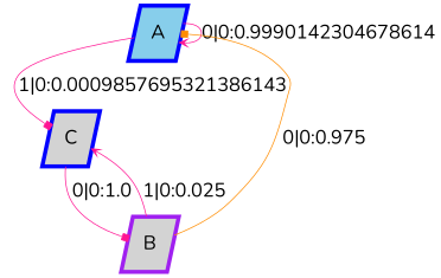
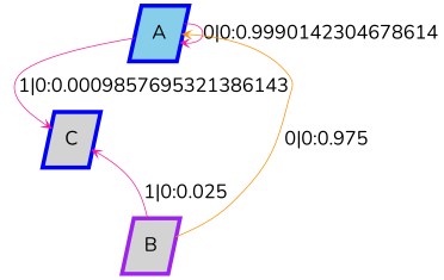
  digraph {
    fontname=Nunito
    node [color=blue fillcolor=lightgrey fontname=Nunito fontsize=24 penwidth=5 shape=parallelogram style=filled]
    edge [arrowhead=vee color=deeppink fontname=Nunito fontsize=24]
    A [fillcolor=skyblue]
    C
    B [color=purple]
    A -> A [label="0|0:0.9990142304678614\l"]
-   A -> C [arrowhead=box label="1|0:0.0009857695321386143\l"]
-   C -> B [arrowhead=box label="0|0:1.0\l"]
-   B -> A [arrowhead=box color=darkorange label="0|0:0.975\l"]
+   A -> C [label="1|0:0.0009857695321386143\l"]
+   B -> A [color=darkorange label="0|0:0.975\l"]
    B -> C [label="1|0:0.025\l"]
  }
